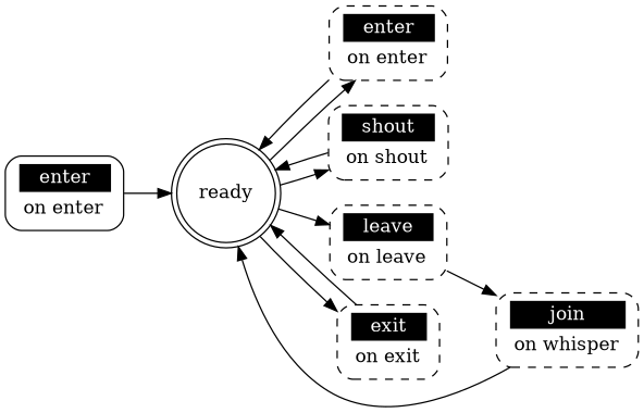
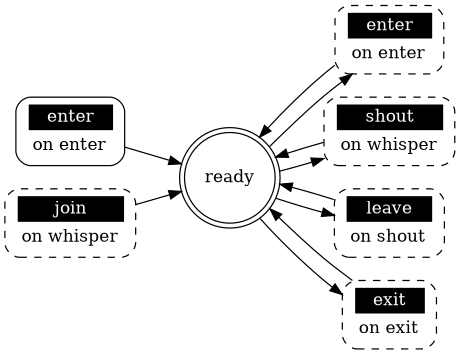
  digraph {
    rankdir=LR
    node [shape=Mrecord style=dashed]
    n1 [label=<<table border="0" cellborder="0" cellpadding="3" bgcolor="white"><tr><td bgcolor="black" align="center" colspan="2"><font color="white">enter</font></td></tr><tr><td align="left" port="r3">on enter</td></tr></table>> style=solid]
    ready [shape=doublecircle style=""]
    n3 [label=<<table border="0" cellborder="0" cellpadding="3" bgcolor="white"><tr><td bgcolor="black" align="center" colspan="2"><font color="white">enter</font></td></tr><tr><td align="left" port="r3">on enter</td></tr></table>>]
-   n4 [label=<<table border="0" cellborder="0" cellpadding="3" bgcolor="white"><tr><td bgcolor="black" align="center" colspan="2"><font color="white">shout</font></td></tr><tr><td align="left" port="r3">on shout</td></tr></table>>]
-   n5 [label=<<table border="0" cellborder="0" cellpadding="3" bgcolor="white"><tr><td bgcolor="black" align="center" colspan="2"><font color="white">leave</font></td></tr><tr><td align="left" port="r3">on leave</td></tr></table>>]
+   n4 [label=<<table border="0" cellborder="0" cellpadding="3" bgcolor="white"><tr><td bgcolor="black" align="center" colspan="2"><font color="white">shout</font></td></tr><tr><td align="left" port="r3">on whisper</td></tr></table>>]
+   n5 [label=<<table border="0" cellborder="0" cellpadding="3" bgcolor="white"><tr><td bgcolor="black" align="center" colspan="2"><font color="white">leave</font></td></tr><tr><td align="left" port="r3">on shout</td></tr></table>>]
    n6 [label=<<table border="0" cellborder="0" cellpadding="3" bgcolor="white"><tr><td bgcolor="black" align="center" colspan="2"><font color="white">exit</font></td></tr><tr><td align="left" port="r3">on exit</td></tr></table>>]
    n7 [label=<<table border="0" cellborder="0" cellpadding="3" bgcolor="white"><tr><td bgcolor="black" align="center" colspan="2"><font color="white">join</font></td></tr><tr><td align="left" port="r3">on whisper</td></tr></table>>]
    n1 -> ready
    ready -> n3
    ready -> n4
    ready -> n5
    ready -> n6
    n3 -> ready
    n4 -> ready
-   n5 -> n7
+   n5 -> ready
    n6 -> ready
    n7 -> ready
  }
